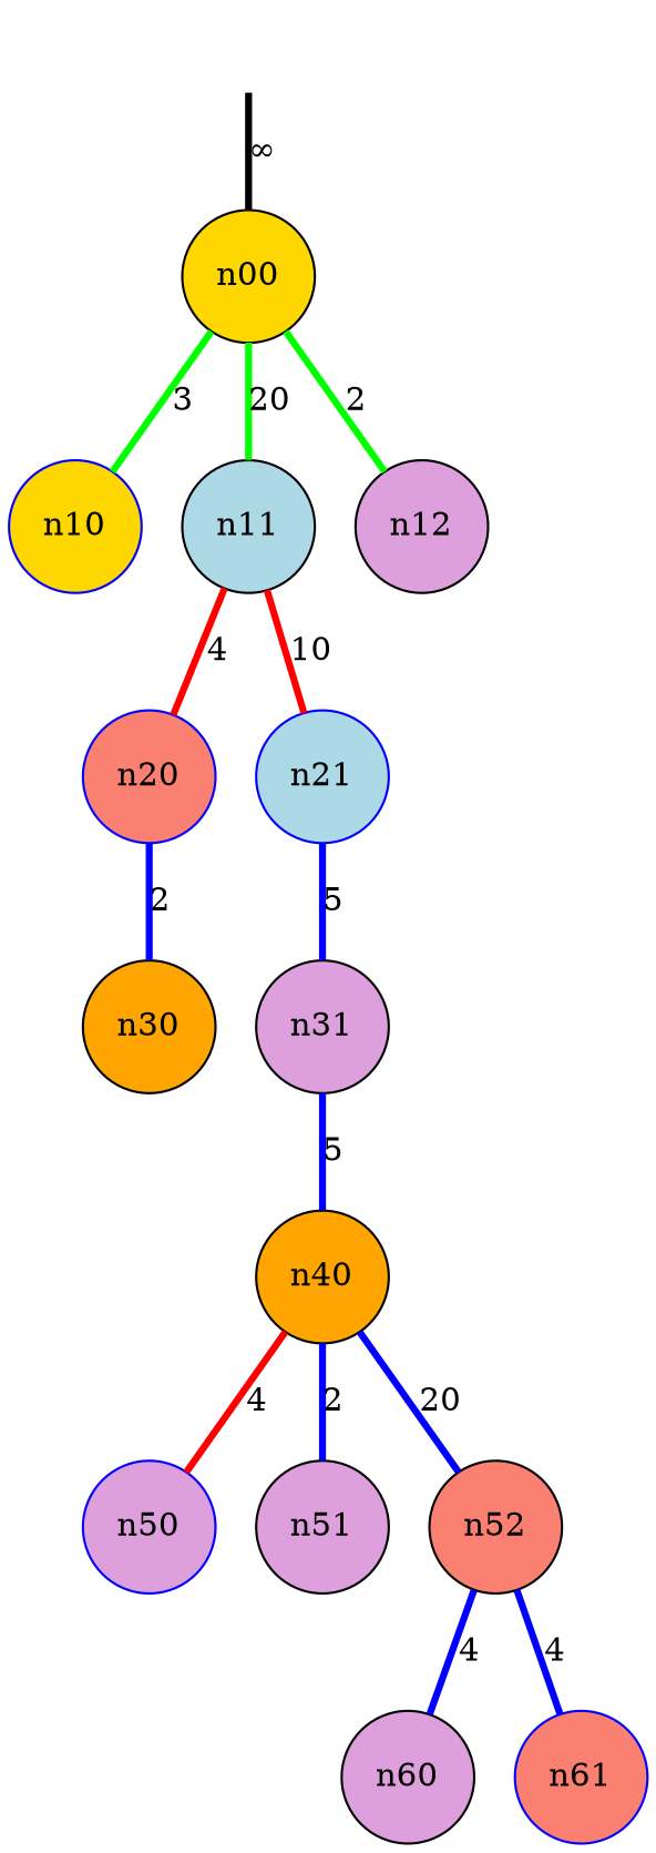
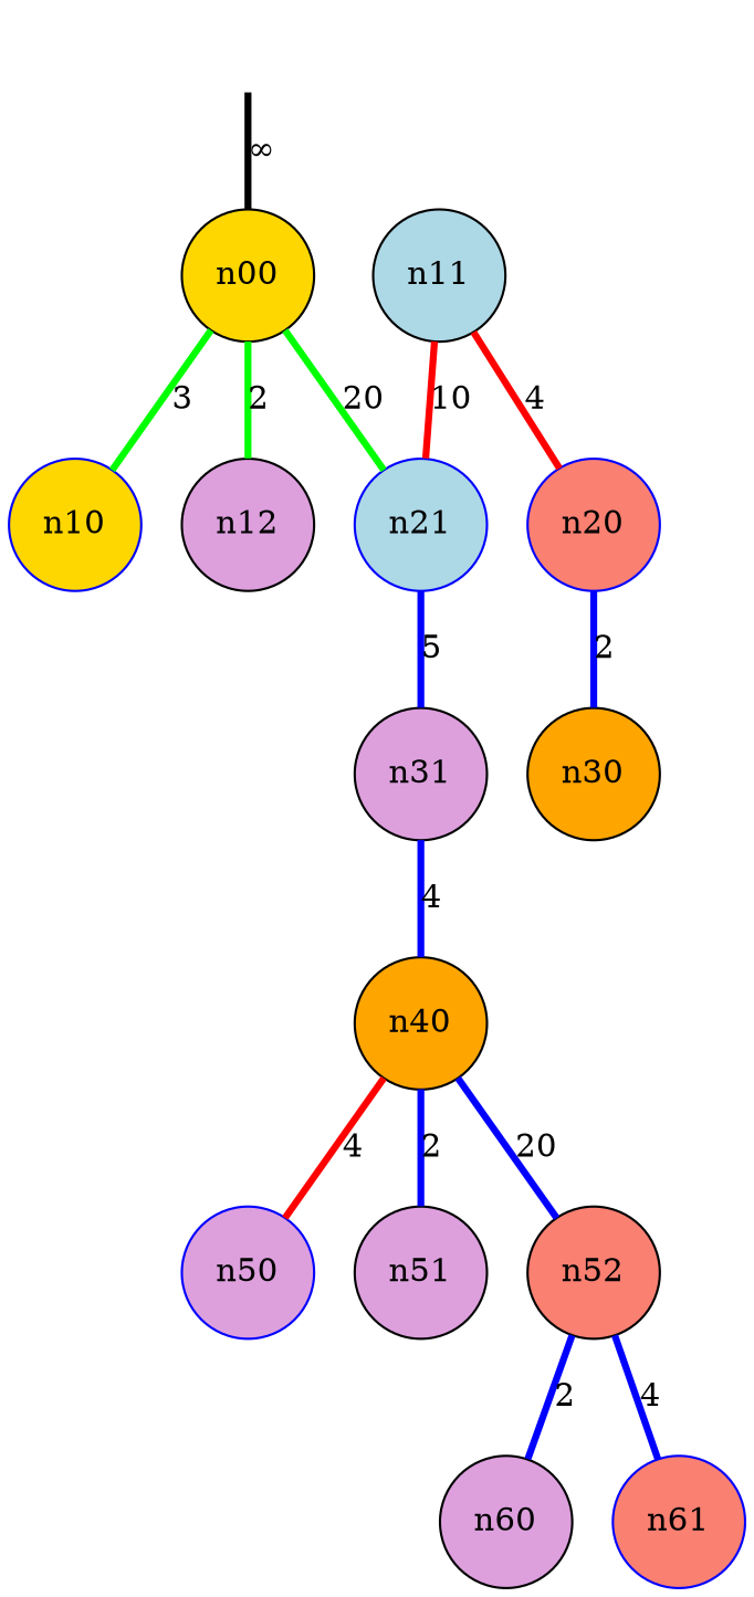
  digraph {
    node [shape=circle style=filled color=black fillcolor=plum]
    edge [arrowhead=none arrowtail=none dir=both penwidth=3 color=blue]
    r [style=invisible color="" fillcolor=""]
    n00 [fillcolor=gold]
    n10 [color=blue fillcolor=gold]
    n11 [fillcolor=lightblue]
    n12
    n20 [color=blue fillcolor=salmon]
    n21 [color=blue fillcolor=lightblue]
    n30 [fillcolor=orange]
    n31
    n40 [fillcolor=orange]
    n50 [color=blue]
    n51
    n52 [fillcolor=salmon]
    n60
    n61 [color=blue fillcolor=salmon]
    r -> n00 [label="&infin;" color=""]
    n00 -> n10 [color=green label=3]
-   n00 -> n11 [color=green label=20]
+   n00 -> n21 [color=green label=20]
    n00 -> n12 [color=green label=2]
    n11 -> n20 [color=red label=4]
    n11 -> n21 [color=red label=10]
    n20 -> n30 [label=2]
    n21 -> n31 [label=5]
-   n31 -> n40 [label=5]
+   n31 -> n40 [label=4]
    n40 -> n50 [color=red label=4]
    n40 -> n51 [label=2]
    n40 -> n52 [label=20]
-   n52 -> n60 [label=4]
+   n52 -> n60 [label=2]
    n52 -> n61 [label=4]
  }
